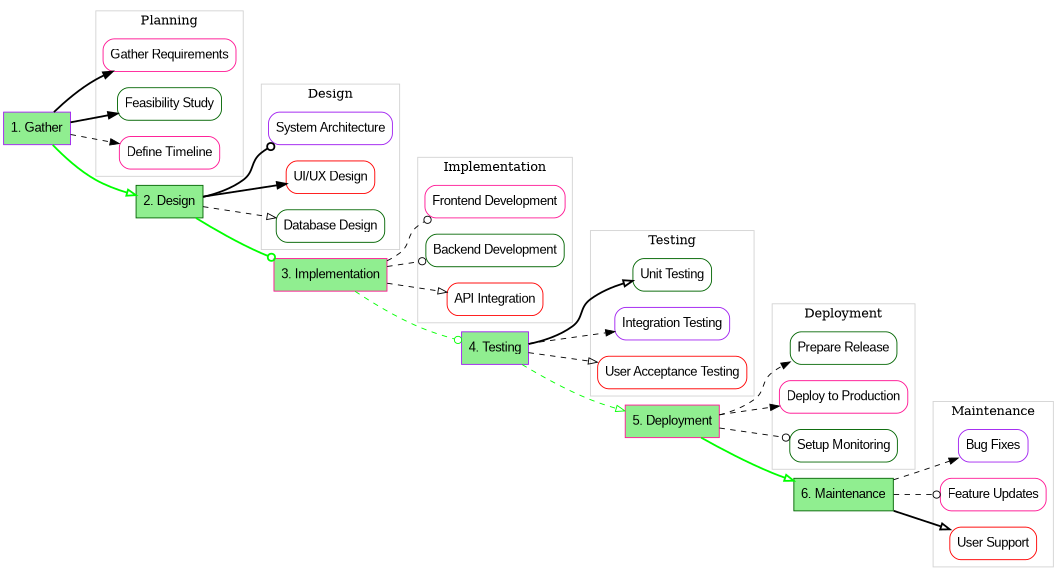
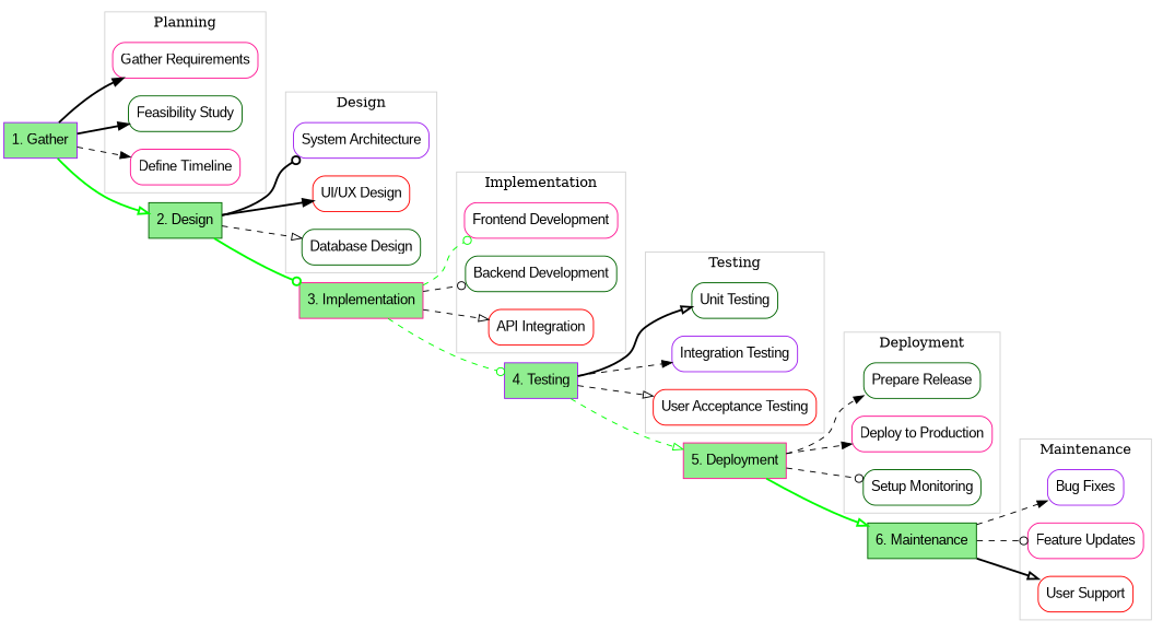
  digraph {
    rankdir=LR
    node [color=darkgreen fontname=Arial shape=box style=rounded]
    edge [arrowhead=normal style=dashed]
    n1 [color=deeppink label="Gather Requirements"]
    n2 [label="Feasibility Study"]
    n3 [color=deeppink label="Define Timeline"]
    n4 [color=purple label="System Architecture"]
    n5 [color=red label="UI/UX Design"]
    n6 [label="Database Design"]
    n7 [color=deeppink label="Frontend Development"]
    n8 [label="Backend Development"]
    n9 [color=red label="API Integration"]
    n10 [label="Unit Testing"]
    n11 [color=purple label="Integration Testing"]
    n12 [color=red label="User Acceptance Testing"]
    n13 [label="Prepare Release"]
    n14 [color=deeppink label="Deploy to Production"]
    n15 [label="Setup Monitoring"]
    n16 [color=purple label="Bug Fixes"]
    n17 [color=deeppink label="Feature Updates"]
    n18 [color=red label="User Support"]
    n19 [color=purple fillcolor=lightgreen label="1. Gather" style=filled]
    n20 [fillcolor=lightgreen label="2. Design" style=filled]
    n21 [color=deeppink fillcolor=lightgreen label="3. Implementation" style=filled]
    n22 [color=purple fillcolor=lightgreen label="4. Testing" style=filled]
    n23 [color=deeppink fillcolor=lightgreen label="5. Deployment" style=filled]
    n24 [fillcolor=lightgreen label="6. Maintenance" style=filled]
    subgraph cluster_1 {
      color=lightgrey
      label=Planning
      n1
      n2
      n3
    }
    subgraph cluster_2 {
      color=lightgrey
      label=Design
      n4
      n5
      n6
    }
    subgraph cluster_3 {
      color=lightgrey
      label=Implementation
      n7
      n8
      n9
    }
    subgraph cluster_4 {
      color=lightgrey
      label=Testing
      n10
      n11
      n12
    }
    subgraph cluster_5 {
      color=lightgrey
      label=Deployment
      n13
      n14
      n15
    }
    subgraph cluster_6 {
      color=lightgrey
      label=Maintenance
      n16
      n17
      n18
    }
    n19 -> n1 [style=bold]
    n19 -> n2 [style=bold]
    n19 -> n3
    n19 -> n20 [arrowhead=onormal color=green style=bold]
    n20 -> n4 [arrowhead=odot style=bold]
    n20 -> n5 [style=bold]
    n20 -> n6 [arrowhead=onormal]
    n20 -> n21 [arrowhead=odot color=green style=bold]
-   n21 -> n7 [arrowhead=odot]
+   n21 -> n7 [arrowhead=odot color=green]
    n21 -> n8 [arrowhead=odot]
    n21 -> n9 [arrowhead=onormal]
    n21 -> n22 [arrowhead=odot color=green]
    n22 -> n10 [arrowhead=onormal style=bold]
    n22 -> n11
    n22 -> n12 [arrowhead=onormal]
    n22 -> n23 [arrowhead=onormal color=green]
    n23 -> n13
    n23 -> n14
    n23 -> n15 [arrowhead=odot]
    n23 -> n24 [arrowhead=onormal color=green style=bold]
    n24 -> n16
    n24 -> n17 [arrowhead=odot]
    n24 -> n18 [arrowhead=onormal style=bold]
  }
